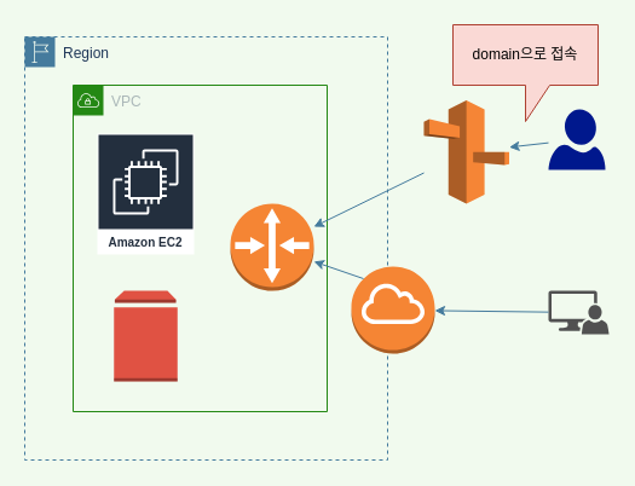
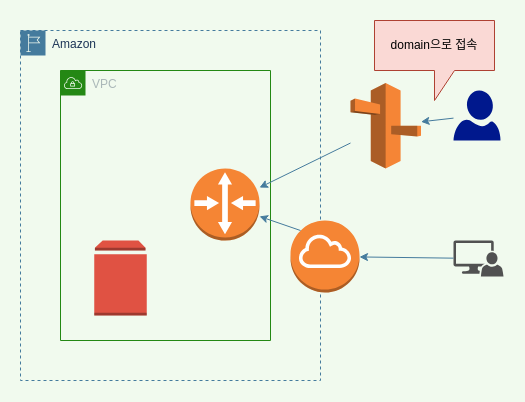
  <mxCell id="0" />
  <mxCell id="1" parent="0" />
- <mxCell id="2" value="Region" style="outlineConnect=0;html=1;whiteSpace=wrap;fontSize=12;fontStyle=0;shape=mxgraph.aws4.group;grIcon=mxgraph.aws4.group_region;strokeColor=#457B9D;fillColor=none;verticalAlign=top;align=left;spacingLeft=30;fontColor=#1D3557;dashed=1;" vertex="1" parent="1"><mxGeometry x="20" y="30" width="300" height="350" as="geometry" /></mxCell>
+ <mxCell id="2" value="Amazon" style="outlineConnect=0;html=1;whiteSpace=wrap;fontSize=12;fontStyle=0;shape=mxgraph.aws4.group;grIcon=mxgraph.aws4.group_region;strokeColor=#457B9D;fillColor=none;verticalAlign=top;align=left;spacingLeft=30;fontColor=#1D3557;dashed=1;" vertex="1" parent="1"><mxGeometry x="20" y="30" width="300" height="350" as="geometry" /></mxCell>
  <mxCell id="3" value="VPC" style="points=[[0,0],[0.25,0],[0.5,0],[0.75,0],[1,0],[1,0.25],[1,0.5],[1,0.75],[1,1],[0.75,1],[0.5,1],[0.25,1],[0,1],[0,0.75],[0,0.5],[0,0.25]];outlineConnect=0;gradientColor=none;html=1;whiteSpace=wrap;fontSize=12;fontStyle=0;shape=mxgraph.aws4.group;grIcon=mxgraph.aws4.group_vpc;strokeColor=#248814;fillColor=none;verticalAlign=top;align=left;spacingLeft=30;fontColor=#AAB7B8;dashed=0;rounded=0;sketch=0;" vertex="1" parent="1"><mxGeometry x="60" y="70" width="210" height="270" as="geometry" /></mxCell>
- <mxCell id="4" value="Amazon EC2" style="outlineConnect=0;fontColor=#232F3E;gradientColor=none;strokeColor=#ffffff;fillColor=#232F3E;dashed=0;verticalLabelPosition=middle;verticalAlign=bottom;align=center;html=1;whiteSpace=wrap;fontSize=10;fontStyle=1;spacing=3;shape=mxgraph.aws4.productIcon;prIcon=mxgraph.aws4.ec2;rounded=0;sketch=0;" vertex="1" parent="1"><mxGeometry x="80" y="110" width="80" height="100" as="geometry" /></mxCell>
  <mxCell id="5" value="" style="outlineConnect=0;dashed=0;verticalLabelPosition=bottom;verticalAlign=top;align=center;html=1;shape=mxgraph.aws3.volume;fillColor=#E05243;gradientColor=none;rounded=0;sketch=0;strokeColor=#457B9D;fontColor=#1D3557;" vertex="1" parent="1"><mxGeometry x="93.75" y="240" width="52.5" height="75" as="geometry" /></mxCell>
  <mxCell id="6" value="" style="outlineConnect=0;dashed=0;verticalLabelPosition=bottom;verticalAlign=top;align=center;html=1;shape=mxgraph.aws3.router;fillColor=#F58534;gradientColor=none;rounded=0;sketch=0;strokeColor=#457B9D;fontColor=#1D3557;" vertex="1" parent="1"><mxGeometry x="190" y="168" width="69" height="72" as="geometry" /></mxCell>
  <mxCell id="7" value="" style="outlineConnect=0;dashed=0;verticalLabelPosition=bottom;verticalAlign=top;align=center;html=1;shape=mxgraph.aws3.internet_gateway;fillColor=#F58534;gradientColor=none;rounded=0;sketch=0;strokeColor=#457B9D;fontColor=#1D3557;" vertex="1" parent="1"><mxGeometry x="290" y="220" width="69" height="72" as="geometry" /></mxCell>
  <mxCell id="8" value="" style="outlineConnect=0;dashed=0;verticalLabelPosition=bottom;verticalAlign=top;align=center;html=1;shape=mxgraph.aws3.route_53;fillColor=#F58536;gradientColor=none;rounded=0;sketch=0;strokeColor=#457B9D;fontColor=#1D3557;" vertex="1" parent="1"><mxGeometry x="350" y="82.5" width="70.5" height="85.5" as="geometry" /></mxCell>
  <mxCell id="9" value="" style="aspect=fixed;pointerEvents=1;shadow=0;dashed=0;html=1;strokeColor=none;labelPosition=center;verticalLabelPosition=bottom;verticalAlign=top;align=center;fillColor=#00188D;shape=mxgraph.azure.user;rounded=0;sketch=0;fontColor=#1D3557;" vertex="1" parent="1"><mxGeometry x="453" y="90" width="47" height="50" as="geometry" /></mxCell>
  <mxCell id="10" value="" style="pointerEvents=1;shadow=0;dashed=0;html=1;strokeColor=none;labelPosition=center;verticalLabelPosition=bottom;verticalAlign=top;align=center;fillColor=#515151;shape=mxgraph.mscae.system_center.admin_console;rounded=0;sketch=0;fontColor=#1D3557;" vertex="1" parent="1"><mxGeometry x="453" y="240" width="50" height="36" as="geometry" /></mxCell>
  <mxCell id="11" value="" style="endArrow=classic;html=1;strokeColor=#457B9D;fillColor=#A8DADC;fontColor=#1D3557;" edge="1" parent="1" source="8" target="6"><mxGeometry width="50" height="50" relative="1" as="geometry"><mxPoint x="300" y="230" as="sourcePoint" /><mxPoint x="350" y="180" as="targetPoint" /></mxGeometry></mxCell>
  <mxCell id="12" value="" style="endArrow=classic;html=1;strokeColor=#457B9D;fillColor=#A8DADC;fontColor=#1D3557;" edge="1" parent="1" target="6"><mxGeometry width="50" height="50" relative="1" as="geometry"><mxPoint x="300" y="230" as="sourcePoint" /><mxPoint x="350" y="180" as="targetPoint" /></mxGeometry></mxCell>
  <mxCell id="13" value="" style="endArrow=classic;html=1;strokeColor=#457B9D;fillColor=#A8DADC;fontColor=#1D3557;" edge="1" parent="1" source="10" target="7"><mxGeometry width="50" height="50" relative="1" as="geometry"><mxPoint x="300" y="230" as="sourcePoint" /><mxPoint x="350" y="180" as="targetPoint" /></mxGeometry></mxCell>
  <mxCell id="14" value="" style="endArrow=classic;html=1;strokeColor=#457B9D;fillColor=#A8DADC;fontColor=#1D3557;" edge="1" parent="1" source="9" target="8"><mxGeometry width="50" height="50" relative="1" as="geometry"><mxPoint x="300" y="230" as="sourcePoint" /><mxPoint x="350" y="180" as="targetPoint" /></mxGeometry></mxCell>
  <mxCell id="15" value="domain으로 접속" style="shape=callout;whiteSpace=wrap;html=1;perimeter=calloutPerimeter;rounded=0;sketch=0;strokeColor=#ae4132;fillColor=#fad9d5;fontColor=#000000;" vertex="1" parent="1"><mxGeometry x="374" y="20" width="120" height="80" as="geometry" /></mxCell>
